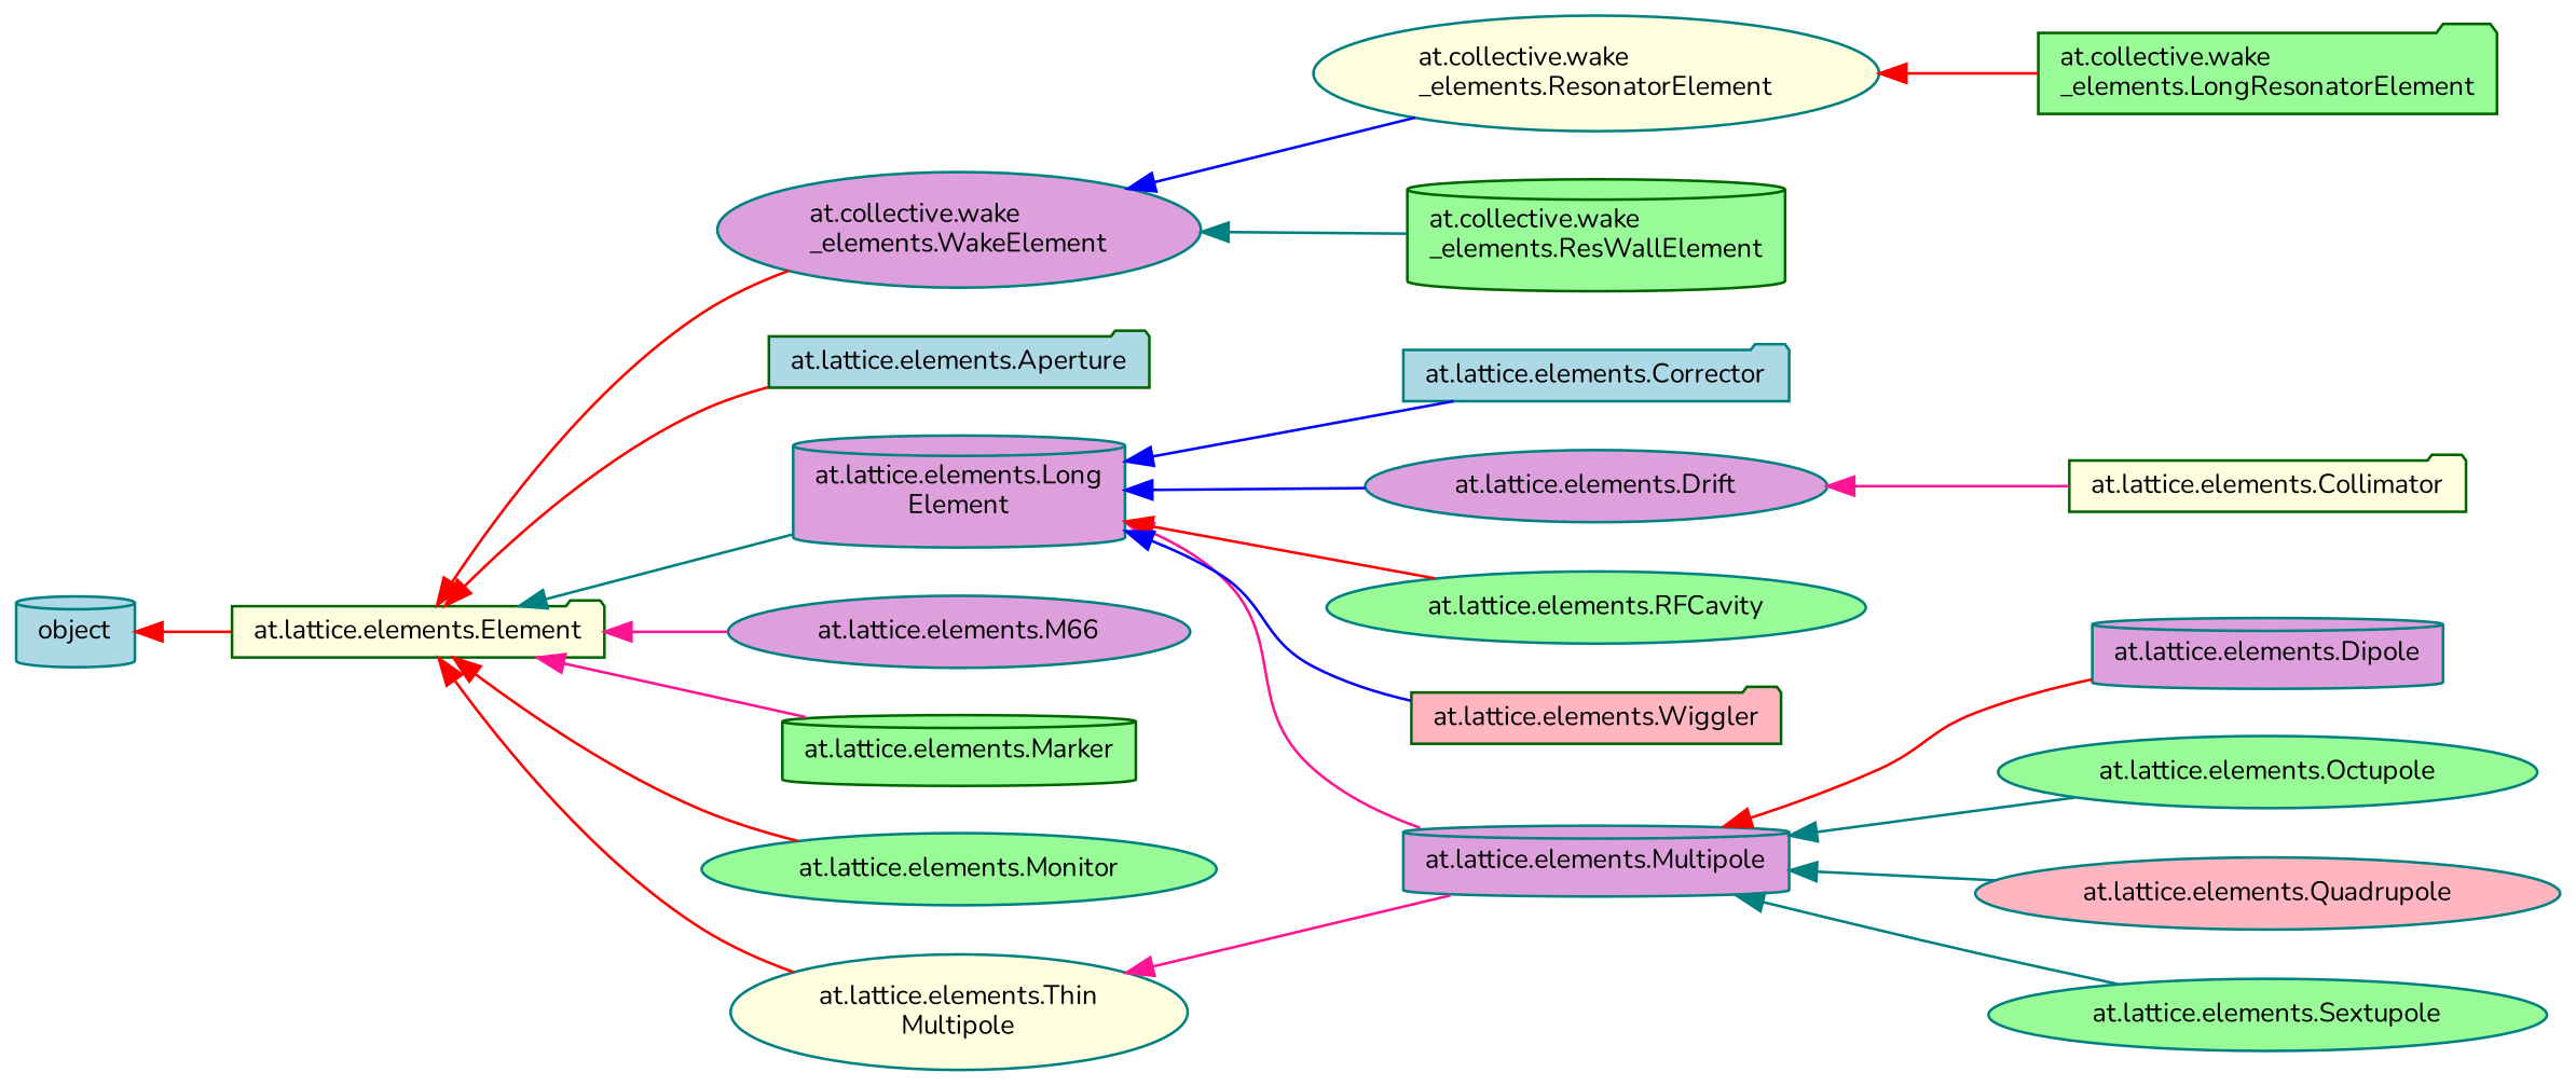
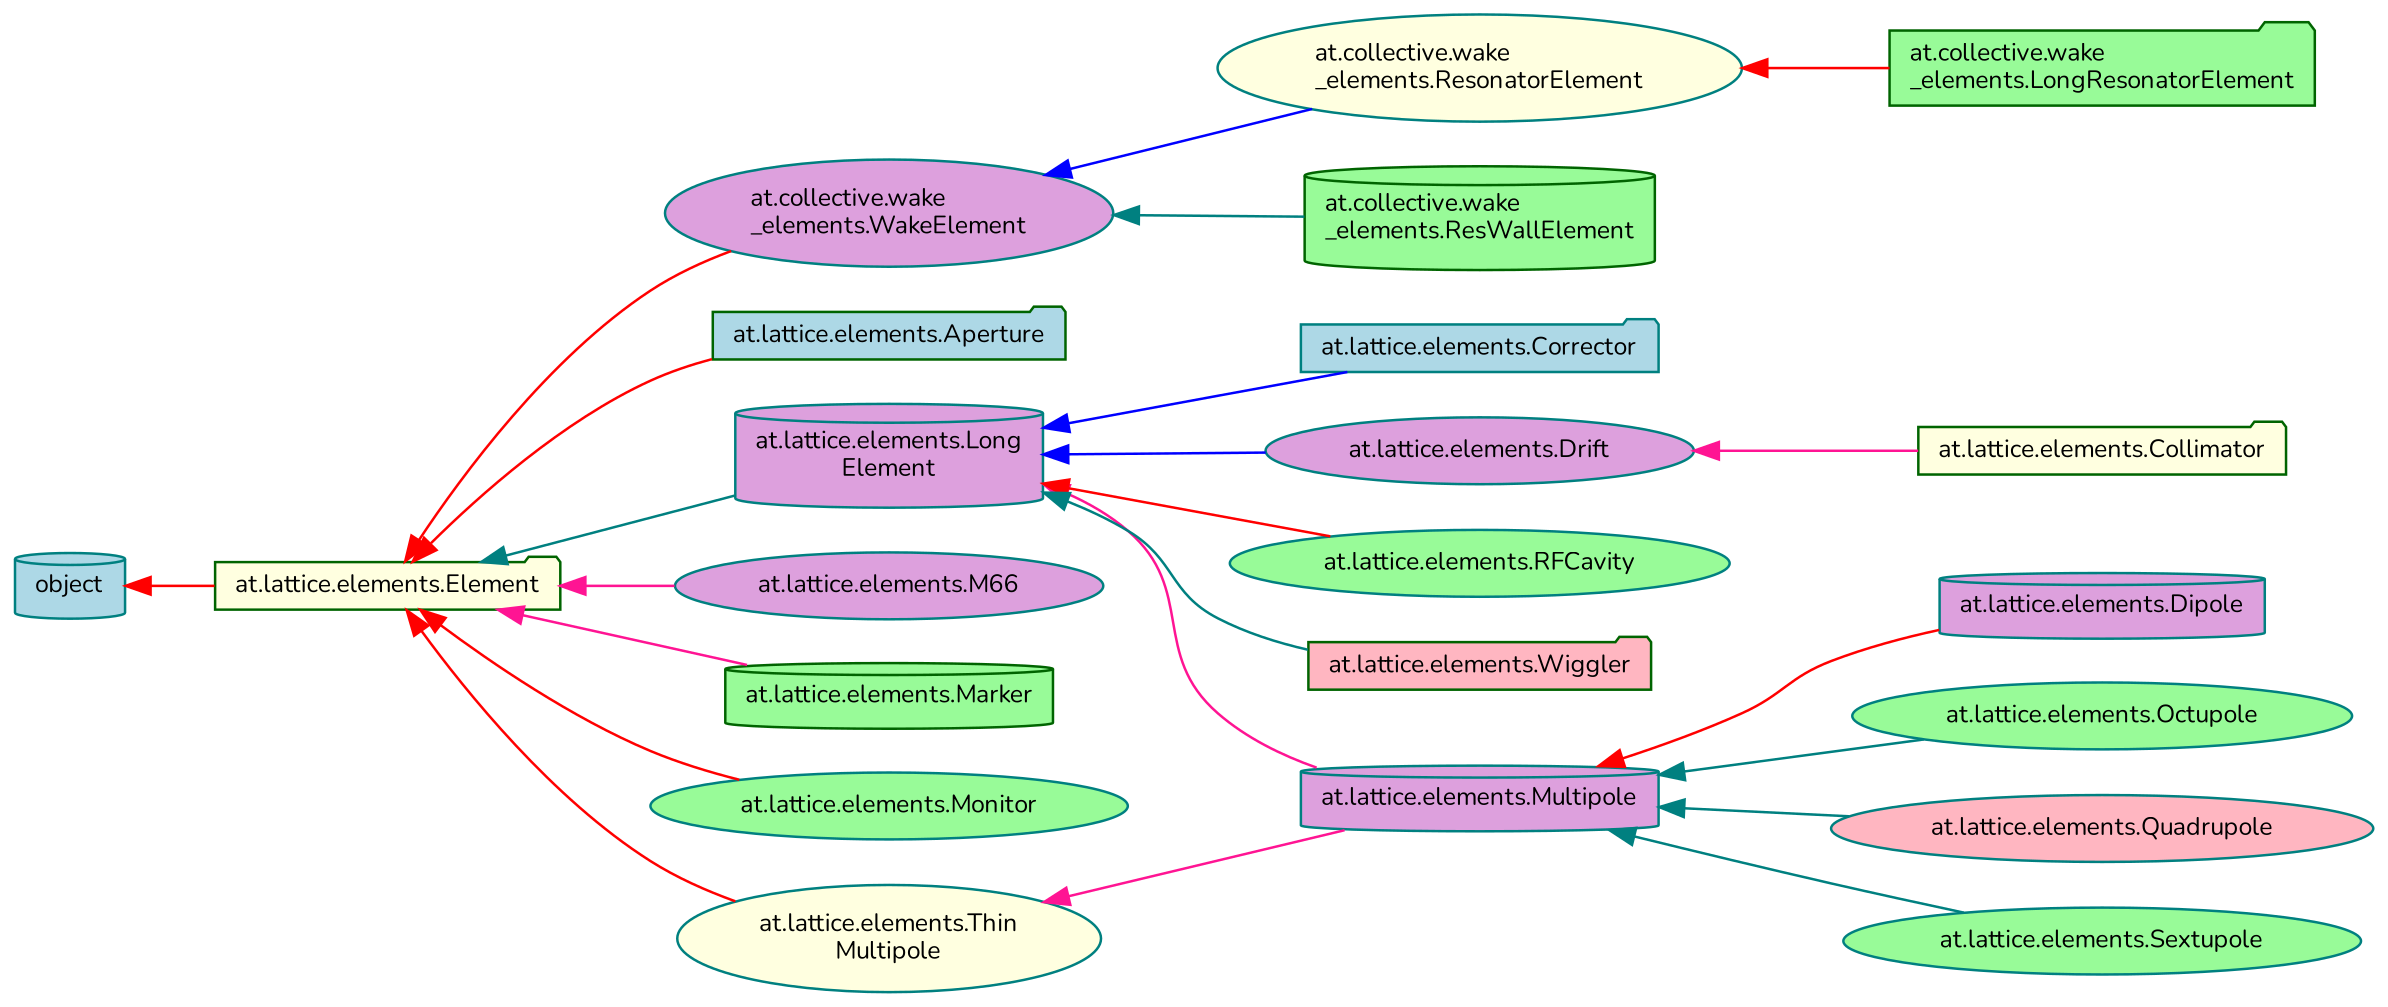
  digraph {
    fontname=Nunito
    rankdir=LR
    node [color=teal fillcolor=palegreen fontname=Nunito fontsize=10 shape=ellipse style=filled]
    edge [color=red dir=back fontname=Nunito fontsize=10 labelfontname=Helvetica labelfontsize=10 style=solid]
    n1 [color=darkgreen fillcolor=lightyellow fontcolor=black height=0.2 label="at.lattice.elements.Element" shape=folder width=0.4]
    n2 [fillcolor=plum height=0.2 label="at.collective.wake\l_elements.WakeElement" width=0.4]
    n3 [color=darkgreen fillcolor=lightblue height=0.2 label="at.lattice.elements.Aperture" shape=folder width=0.4]
    n4 [fillcolor=plum height=0.2 label="at.lattice.elements.Long\lElement" shape=cylinder width=0.4]
    n5 [fillcolor=plum height=0.2 label="at.lattice.elements.M66" width=0.4]
    n6 [color=darkgreen height=0.2 label="at.lattice.elements.Marker" shape=cylinder width=0.4]
    n7 [height=0.2 label="at.lattice.elements.Monitor" width=0.4]
    n8 [fillcolor=lightyellow height=0.2 label="at.lattice.elements.Thin\lMultipole" width=0.4]
    n9 [fillcolor=lightyellow height=0.2 label="at.collective.wake\l_elements.ResonatorElement" width=0.4]
    n10 [color=darkgreen height=0.2 label="at.collective.wake\l_elements.ResWallElement" shape=cylinder width=0.4]
    n11 [fillcolor=lightblue height=0.2 label="at.lattice.elements.Corrector" shape=folder width=0.4]
    n12 [fillcolor=plum height=0.2 label="at.lattice.elements.Drift" width=0.4]
    n13 [fillcolor=plum height=0.2 label="at.lattice.elements.Multipole" shape=cylinder width=0.4]
    n14 [height=0.2 label="at.lattice.elements.RFCavity" width=0.4]
    n15 [color=darkgreen fillcolor=lightpink height=0.2 label="at.lattice.elements.Wiggler" shape=folder width=0.4]
    n16 [fillcolor=lightblue height=0.2 label=object shape=cylinder width=0.4]
    n17 [color=darkgreen height=0.2 label="at.collective.wake\l_elements.LongResonatorElement" shape=folder width=0.4]
    n18 [color=darkgreen fillcolor=lightyellow height=0.2 label="at.lattice.elements.Collimator" shape=folder width=0.4]
    n19 [fillcolor=plum height=0.2 label="at.lattice.elements.Dipole" shape=cylinder width=0.4]
    n20 [height=0.2 label="at.lattice.elements.Octupole" width=0.4]
    n21 [fillcolor=lightpink height=0.2 label="at.lattice.elements.Quadrupole" width=0.4]
    n22 [height=0.2 label="at.lattice.elements.Sextupole" width=0.4]
    n1 -> n2
    n1 -> n3
    n1 -> n4 [color=teal]
    n1 -> n5 [color=deeppink]
    n1 -> n6 [color=deeppink]
    n1 -> n7
    n1 -> n8
    n2 -> n9 [color=blue]
    n2 -> n10 [color=teal]
    n4 -> n11 [color=blue]
    n4 -> n12 [color=blue]
    n4 -> n13 [color=deeppink]
    n4 -> n14
-   n4 -> n15 [color=blue]
+   n4 -> n15 [color=teal]
    n8 -> n13 [color=deeppink]
    n9 -> n17
    n12 -> n18 [color=deeppink]
    n13 -> n19
    n13 -> n20 [color=teal]
    n13 -> n21 [color=teal]
    n13 -> n22 [color=teal]
    n16 -> n1
  }
